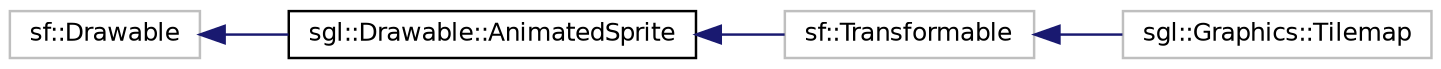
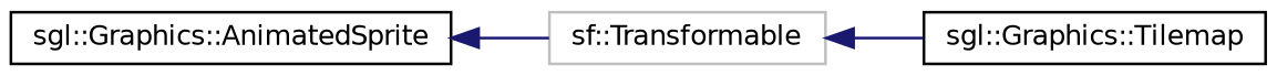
  digraph {
    rankdir=LR
    node [color=grey75 fillcolor=white fontname=Helvetica fontsize=10 shape=record style=filled]
    edge [color=midnightblue dir=back fontname=Helvetica fontsize=10 labelfontname=Helvetica labelfontsize=10 style=solid]
-   n1 [height=0.2 label="sf::Drawable" width=0.4]
-   n2 [color=black height=0.2 label="sgl::Drawable::AnimatedSprite" width=0.4]
+   n2 [color=black height=0.2 label="sgl::Graphics::AnimatedSprite" width=0.4]
    n3 [height=0.2 label="sf::Transformable" width=0.4]
-   n4 [height=0.2 label="sgl::Graphics::Tilemap" width=0.4]
-   n1 -> n2
+   n4 [color=black height=0.2 label="sgl::Graphics::Tilemap" width=0.4]
    n2 -> n3
    n3 -> n4
  }
